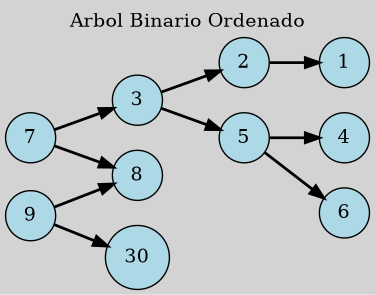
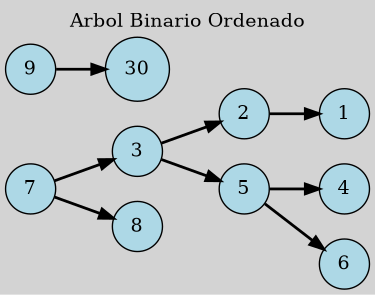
  digraph {
    bgcolor=lightgrey
    label="Arbol Binario Ordenado"
    labeljust=c
    labelloc=t
    rankdir=LR
    node [fillcolor=lightblue shape=circle style=filled]
    edge [color=black penwidth=2]
    7
    3
    8
    2
    5
    9
    n7 [label=30]
    1
    4
    6
    7 -> 3
    7 -> 8
    3 -> 2
    3 -> 5
    2 -> 1
    5 -> 4
    5 -> 6
-   9 -> 8
    9 -> n7
  }
